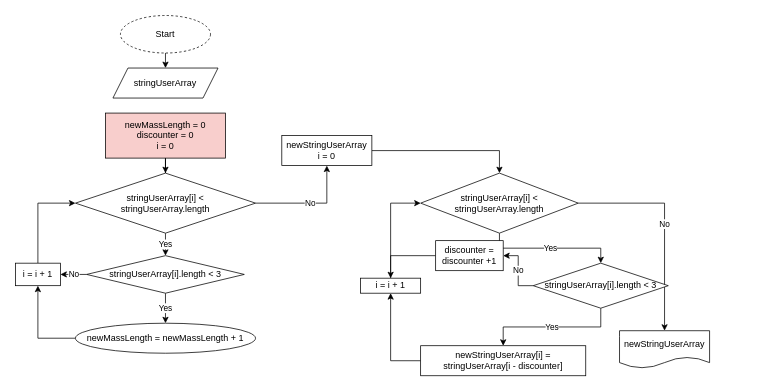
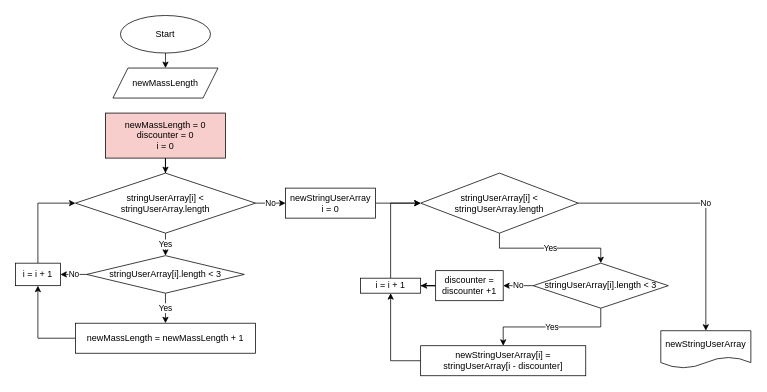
  <mxCell id="0" />
  <mxCell id="1" parent="0" />
  <mxCell id="2" style="edgeStyle=orthogonalEdgeStyle;rounded=0;orthogonalLoop=1;jettySize=auto;html=1;exitX=0.5;exitY=1;exitDx=0;exitDy=0;" edge="1" parent="1" source="3"><mxGeometry relative="1" as="geometry"><mxPoint x="220" y="90" as="targetPoint" /></mxGeometry></mxCell>
- <mxCell id="3" value="Start" style="ellipse;whiteSpace=wrap;html=1;dashed=1;" vertex="1" parent="1"><mxGeometry x="160" width="120" height="50" as="geometry" y="20" /></mxCell>
- <mxCell id="4" value="stringUserArray" style="shape=parallelogram;perimeter=parallelogramPerimeter;whiteSpace=wrap;html=1;fixedSize=1;" vertex="1" parent="1"><mxGeometry x="150" y="90" width="140" height="40" as="geometry" /></mxCell>
+ <mxCell id="3" value="Start" style="ellipse;whiteSpace=wrap;html=1;" vertex="1" parent="1"><mxGeometry x="160" width="120" height="50" as="geometry" y="20" /></mxCell>
+ <mxCell id="4" value="newMassLength" style="shape=parallelogram;perimeter=parallelogramPerimeter;whiteSpace=wrap;html=1;fixedSize=1;" vertex="1" parent="1"><mxGeometry x="150" y="90" width="140" height="40" as="geometry" /></mxCell>
  <mxCell id="5" value="" style="edgeStyle=orthogonalEdgeStyle;rounded=0;orthogonalLoop=1;jettySize=auto;html=1;" edge="1" parent="1" source="6" target="9"><mxGeometry relative="1" as="geometry" /></mxCell>
  <mxCell id="6" value="newMassLength = 0&lt;br&gt;discounter = 0&lt;br&gt;i = 0" style="whiteSpace=wrap;html=1;fillColor=#f8cecc;" vertex="1" parent="1"><mxGeometry x="140" y="150" width="160" height="60" as="geometry" /></mxCell>
  <mxCell id="7" value="Yes" style="edgeStyle=orthogonalEdgeStyle;rounded=0;orthogonalLoop=1;jettySize=auto;html=1;" edge="1" parent="1" source="9" target="12"><mxGeometry relative="1" as="geometry" /></mxCell>
  <mxCell id="8" value="No" style="edgeStyle=orthogonalEdgeStyle;rounded=0;orthogonalLoop=1;jettySize=auto;html=1;" edge="1" parent="1" source="9" target="14"><mxGeometry relative="1" as="geometry" /></mxCell>
  <mxCell id="9" value="stringUserArray[i] &amp;lt; &lt;br&gt;stringUserArray.length" style="rhombus;whiteSpace=wrap;html=1;" vertex="1" parent="1"><mxGeometry x="100" y="230" width="240" height="80" as="geometry" /></mxCell>
  <mxCell id="10" value="Yes" style="edgeStyle=orthogonalEdgeStyle;rounded=0;orthogonalLoop=1;jettySize=auto;html=1;" edge="1" parent="1" source="12" target="16"><mxGeometry relative="1" as="geometry" /></mxCell>
  <mxCell id="11" value="No" style="edgeStyle=orthogonalEdgeStyle;rounded=0;orthogonalLoop=1;jettySize=auto;html=1;" edge="1" parent="1" source="12" target="18"><mxGeometry relative="1" as="geometry" /></mxCell>
  <mxCell id="12" value="stringUserArray[i].length &amp;lt; 3" style="rhombus;whiteSpace=wrap;html=1;" vertex="1" parent="1"><mxGeometry x="115" y="340" width="210" height="50" as="geometry" /></mxCell>
  <mxCell id="13" value="" style="edgeStyle=orthogonalEdgeStyle;rounded=0;orthogonalLoop=1;jettySize=auto;html=1;" edge="1" parent="1" source="14" target="21"><mxGeometry relative="1" as="geometry" /></mxCell>
- <mxCell id="14" value="newStringUserArray&lt;br&gt;i = 0" style="whiteSpace=wrap;html=1;" vertex="1" parent="1"><mxGeometry x="375" y="180" width="120" height="40" as="geometry" /></mxCell>
+ <mxCell id="14" value="newStringUserArray&lt;br&gt;i = 0" style="whiteSpace=wrap;html=1;" vertex="1" parent="1"><mxGeometry x="380" y="250" width="120" height="40" as="geometry" /></mxCell>
  <mxCell id="15" style="edgeStyle=orthogonalEdgeStyle;rounded=0;orthogonalLoop=1;jettySize=auto;html=1;entryX=0.5;entryY=1;entryDx=0;entryDy=0;" edge="1" parent="1" source="16" target="18"><mxGeometry relative="1" as="geometry" /></mxCell>
- <mxCell id="16" value="newMassLength = newMassLength + 1" style="ellipse;whiteSpace=wrap;html=1;" vertex="1" parent="1"><mxGeometry x="100" y="430" width="240" height="40" as="geometry" /></mxCell>
+ <mxCell id="16" value="newMassLength = newMassLength + 1" style="whiteSpace=wrap;html=1;" vertex="1" parent="1"><mxGeometry x="100" y="430" width="240" height="40" as="geometry" /></mxCell>
  <mxCell id="17" style="edgeStyle=orthogonalEdgeStyle;rounded=0;orthogonalLoop=1;jettySize=auto;html=1;exitX=0.5;exitY=0;exitDx=0;exitDy=0;entryX=0;entryY=0.5;entryDx=0;entryDy=0;" edge="1" parent="1" source="18" target="9"><mxGeometry relative="1" as="geometry" /></mxCell>
  <mxCell id="18" value="i = i + 1" style="whiteSpace=wrap;html=1;" vertex="1" parent="1"><mxGeometry x="20" y="350" width="60" height="30" as="geometry" /></mxCell>
  <mxCell id="19" value="Yes" style="edgeStyle=orthogonalEdgeStyle;rounded=0;orthogonalLoop=1;jettySize=auto;html=1;" edge="1" parent="1" source="21" target="24"><mxGeometry relative="1" as="geometry" /></mxCell>
  <mxCell id="20" value="No" style="edgeStyle=orthogonalEdgeStyle;rounded=0;orthogonalLoop=1;jettySize=auto;html=1;entryX=0.5;entryY=0;entryDx=0;entryDy=0;" edge="1" parent="1" source="21" target="31"><mxGeometry relative="1" as="geometry" /></mxCell>
  <mxCell id="21" value="stringUserArray[i] &amp;lt;&lt;br style=&quot;border-color: var(--border-color);&quot;&gt;stringUserArray.length" style="rhombus;whiteSpace=wrap;html=1;" vertex="1" parent="1"><mxGeometry x="560" y="230" width="210" height="80" as="geometry" /></mxCell>
  <mxCell id="22" value="Yes" style="edgeStyle=orthogonalEdgeStyle;rounded=0;orthogonalLoop=1;jettySize=auto;html=1;" edge="1" parent="1" source="24" target="26"><mxGeometry relative="1" as="geometry" /></mxCell>
  <mxCell id="23" value="No" style="edgeStyle=orthogonalEdgeStyle;rounded=0;orthogonalLoop=1;jettySize=auto;html=1;" edge="1" parent="1" source="24" target="28"><mxGeometry relative="1" as="geometry" /></mxCell>
  <mxCell id="24" value="stringUserArray[i].length &amp;lt; 3" style="rhombus;whiteSpace=wrap;html=1;" vertex="1" parent="1"><mxGeometry x="710" y="350" width="180" height="60" as="geometry" /></mxCell>
  <mxCell id="25" style="edgeStyle=orthogonalEdgeStyle;rounded=0;orthogonalLoop=1;jettySize=auto;html=1;entryX=0.5;entryY=1;entryDx=0;entryDy=0;" edge="1" parent="1" source="26" target="30"><mxGeometry relative="1" as="geometry"><Array as="points"><mxPoint x="520" y="480" /></Array></mxGeometry></mxCell>
  <mxCell id="26" value="newStringUserArray[i] = stringUserArray[i - discounter]" style="whiteSpace=wrap;html=1;" vertex="1" parent="1"><mxGeometry x="560" y="460" width="220" height="40" as="geometry" /></mxCell>
  <mxCell id="27" value="" style="edgeStyle=orthogonalEdgeStyle;rounded=0;orthogonalLoop=1;jettySize=auto;html=1;" edge="1" parent="1" source="28" target="30"><mxGeometry relative="1" as="geometry" /></mxCell>
- <mxCell id="28" value="discounter = discounter +1" style="whiteSpace=wrap;html=1;" vertex="1" parent="1"><mxGeometry x="580" y="320" width="90" height="40" as="geometry" /></mxCell>
+ <mxCell id="28" value="discounter = discounter +1" style="whiteSpace=wrap;html=1;" vertex="1" parent="1"><mxGeometry x="580" y="360" width="90" height="40" as="geometry" /></mxCell>
  <mxCell id="29" style="edgeStyle=orthogonalEdgeStyle;rounded=0;orthogonalLoop=1;jettySize=auto;html=1;exitX=0.5;exitY=0;exitDx=0;exitDy=0;entryX=0;entryY=0.5;entryDx=0;entryDy=0;" edge="1" parent="1" source="30" target="21"><mxGeometry relative="1" as="geometry" /></mxCell>
  <mxCell id="30" value="i = i + 1" style="whiteSpace=wrap;html=1;" vertex="1" parent="1"><mxGeometry x="480" y="370" width="80" height="20" as="geometry" /></mxCell>
- <mxCell id="31" value="newStringUserArray" style="shape=document;whiteSpace=wrap;html=1;boundedLbl=1;" vertex="1" parent="1"><mxGeometry x="825" y="440" width="120" height="50" as="geometry" /></mxCell>
+ <mxCell id="31" value="newStringUserArray" style="shape=document;whiteSpace=wrap;html=1;boundedLbl=1;" vertex="1" parent="1"><mxGeometry x="880" y="440" width="120" height="50" as="geometry" /></mxCell>
